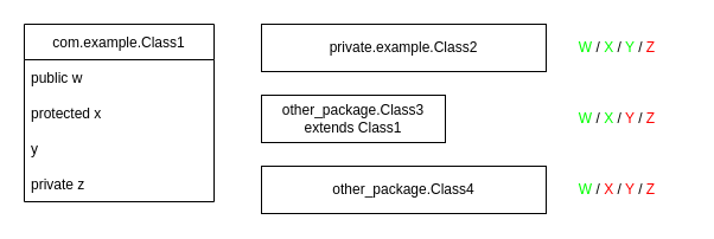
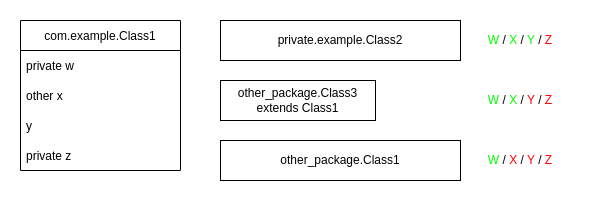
  <mxCell id="0" />
  <mxCell id="1" parent="0" />
  <mxCell id="2" value="com.example.Class1" style="swimlane;fontStyle=0;childLayout=stackLayout;horizontal=1;startSize=30;horizontalStack=0;resizeParent=1;resizeParentMax=0;resizeLast=0;collapsible=1;marginBottom=0;" vertex="1" parent="1"><mxGeometry x="20" y="20" width="160" height="150" as="geometry" /></mxCell>
- <mxCell id="3" value="public w" style="text;strokeColor=none;fillColor=none;align=left;verticalAlign=middle;spacingLeft=4;spacingRight=4;overflow=hidden;points=[[0,0.5],[1,0.5]];portConstraint=eastwest;rotatable=0;" vertex="1" parent="2"><mxGeometry y="30" width="160" height="30" as="geometry" /></mxCell>
- <mxCell id="4" value="protected x" style="text;strokeColor=none;fillColor=none;align=left;verticalAlign=middle;spacingLeft=4;spacingRight=4;overflow=hidden;points=[[0,0.5],[1,0.5]];portConstraint=eastwest;rotatable=0;" vertex="1" parent="2"><mxGeometry y="60" width="160" height="30" as="geometry" /></mxCell>
+ <mxCell id="3" value="private w" style="text;strokeColor=none;fillColor=none;align=left;verticalAlign=middle;spacingLeft=4;spacingRight=4;overflow=hidden;points=[[0,0.5],[1,0.5]];portConstraint=eastwest;rotatable=0;" vertex="1" parent="2"><mxGeometry y="30" width="160" height="30" as="geometry" /></mxCell>
+ <mxCell id="4" value="other x" style="text;strokeColor=none;fillColor=none;align=left;verticalAlign=middle;spacingLeft=4;spacingRight=4;overflow=hidden;points=[[0,0.5],[1,0.5]];portConstraint=eastwest;rotatable=0;" vertex="1" parent="2"><mxGeometry y="60" width="160" height="30" as="geometry" /></mxCell>
  <mxCell id="5" value="y" style="text;strokeColor=none;fillColor=none;align=left;verticalAlign=middle;spacingLeft=4;spacingRight=4;overflow=hidden;points=[[0,0.5],[1,0.5]];portConstraint=eastwest;rotatable=0;" vertex="1" parent="2"><mxGeometry y="90" width="160" height="30" as="geometry" /></mxCell>
  <mxCell id="6" value="private z" style="text;strokeColor=none;fillColor=none;align=left;verticalAlign=middle;spacingLeft=4;spacingRight=4;overflow=hidden;points=[[0,0.5],[1,0.5]];portConstraint=eastwest;rotatable=0;" vertex="1" parent="2"><mxGeometry y="120" width="160" height="30" as="geometry" /></mxCell>
  <mxCell id="7" value="private.example.Class2" style="rounded=0;whiteSpace=wrap;html=1;" vertex="1" parent="1"><mxGeometry x="220" y="20" width="240" height="40" as="geometry" /></mxCell>
- <mxCell id="8" value="other_package.Class4" style="rounded=0;whiteSpace=wrap;html=1;" vertex="1" parent="1"><mxGeometry x="220" y="140" width="240" height="40" as="geometry" /></mxCell>
+ <mxCell id="8" value="other_package.Class1" style="rounded=0;whiteSpace=wrap;html=1;" vertex="1" parent="1"><mxGeometry x="220" y="140" width="240" height="40" as="geometry" /></mxCell>
  <mxCell id="9" value="other_package.Class3 extends Class1" style="rounded=0;whiteSpace=wrap;html=1;" vertex="1" parent="1"><mxGeometry x="220" y="80" width="155" height="40" as="geometry" /></mxCell>
  <mxCell id="10" value="&lt;font color=&quot;#00ff00&quot;&gt;W&lt;/font&gt; / &lt;font color=&quot;#00ff00&quot;&gt;X&lt;/font&gt; / &lt;font color=&quot;#00ff00&quot;&gt;Y &lt;/font&gt;/ &lt;font color=&quot;#ff0000&quot;&gt;Z&lt;/font&gt;" style="text;html=1;strokeColor=none;fillColor=none;align=center;verticalAlign=middle;whiteSpace=wrap;rounded=0;" vertex="1" parent="1"><mxGeometry x="460" y="20" width="120" height="40" as="geometry" /></mxCell>
  <mxCell id="11" value="&lt;font color=&quot;#00ff00&quot;&gt;W&lt;/font&gt; / &lt;font color=&quot;#ff0000&quot;&gt;X&lt;/font&gt; / &lt;font color=&quot;#ff0000&quot;&gt;Y&lt;/font&gt; / &lt;font color=&quot;#ff0000&quot;&gt;Z&lt;/font&gt;" style="text;html=1;strokeColor=none;fillColor=none;align=center;verticalAlign=middle;whiteSpace=wrap;rounded=0;" vertex="1" parent="1"><mxGeometry x="460" y="140" width="120" height="40" as="geometry" /></mxCell>
  <mxCell id="12" value="&lt;font color=&quot;#00ff00&quot;&gt;W&lt;/font&gt; / &lt;font color=&quot;#00ff00&quot;&gt;X&lt;/font&gt; / &lt;font color=&quot;#ff0000&quot;&gt;Y&lt;/font&gt; / &lt;font color=&quot;#ff0000&quot;&gt;Z&lt;/font&gt;" style="text;html=1;strokeColor=none;fillColor=none;align=center;verticalAlign=middle;whiteSpace=wrap;rounded=0;" vertex="1" parent="1"><mxGeometry x="460" y="80" width="120" height="40" as="geometry" /></mxCell>
